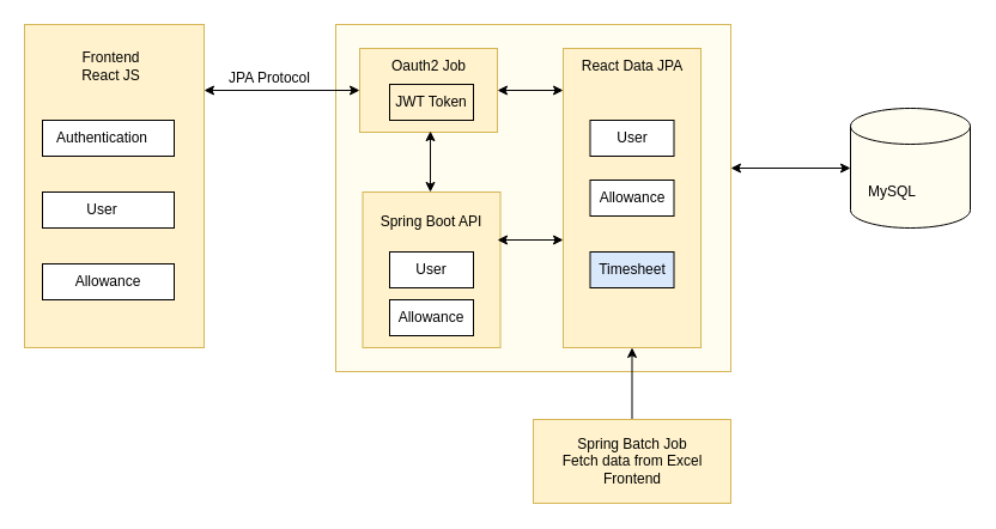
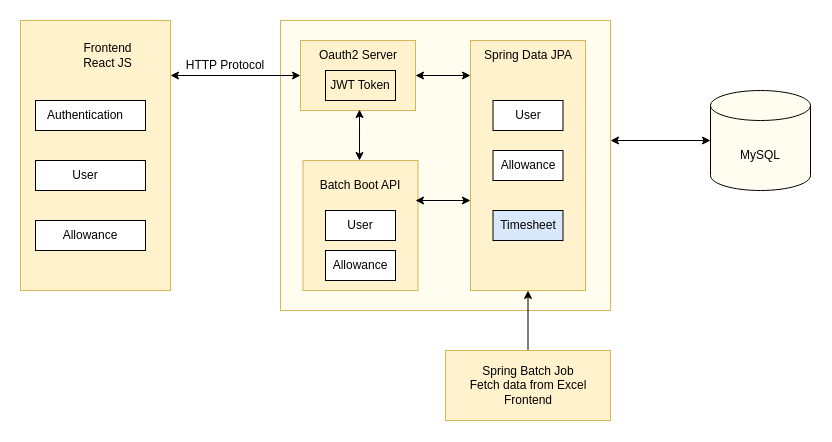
  <mxCell id="0" />
  <mxCell id="1" parent="0" />
  <mxCell id="2" value="" style="rounded=0;whiteSpace=wrap;html=1;fillColor=#FFFCF0;strokeColor=#d6b656;" vertex="1" parent="1"><mxGeometry x="280" y="20" width="330" height="290" as="geometry" /></mxCell>
  <mxCell id="3" value="" style="rounded=0;whiteSpace=wrap;html=1;fillColor=#fff2cc;strokeColor=#d6b656;" vertex="1" parent="1"><mxGeometry x="20" y="20" width="150" height="270" as="geometry" /></mxCell>
  <mxCell id="4" value="" style="rounded=0;whiteSpace=wrap;html=1;" vertex="1" parent="1"><mxGeometry x="35" y="100" width="110" height="30" as="geometry" /></mxCell>
  <mxCell id="5" value="Authentication" style="text;html=1;strokeColor=none;fillColor=none;align=center;verticalAlign=middle;whiteSpace=wrap;rounded=0;" vertex="1" parent="1"><mxGeometry x="55" y="100" width="60" height="30" as="geometry" /></mxCell>
  <mxCell id="6" value="" style="rounded=0;whiteSpace=wrap;html=1;" vertex="1" parent="1"><mxGeometry x="35" y="160" width="110" height="30" as="geometry" /></mxCell>
  <mxCell id="7" value="User" style="text;html=1;strokeColor=none;fillColor=none;align=center;verticalAlign=middle;whiteSpace=wrap;rounded=0;" vertex="1" parent="1"><mxGeometry x="55" y="160" width="60" height="30" as="geometry" /></mxCell>
  <mxCell id="8" value="" style="rounded=0;whiteSpace=wrap;html=1;" vertex="1" parent="1"><mxGeometry x="35" y="220" width="110" height="30" as="geometry" /></mxCell>
  <mxCell id="9" value="Allowance" style="text;html=1;strokeColor=none;fillColor=none;align=center;verticalAlign=middle;whiteSpace=wrap;rounded=0;" vertex="1" parent="1"><mxGeometry x="60" y="220" width="60" height="30" as="geometry" /></mxCell>
- <mxCell id="10" value="Frontend&lt;br&gt;React JS" style="text;html=1;strokeColor=none;fillColor=none;align=center;verticalAlign=middle;whiteSpace=wrap;rounded=0;" vertex="1" parent="1"><mxGeometry x="65" y="40" width="55" height="30" as="geometry" /></mxCell>
+ <mxCell id="10" value="Frontend&lt;br&gt;React JS" style="text;html=1;strokeColor=none;fillColor=none;align=center;verticalAlign=middle;whiteSpace=wrap;rounded=0;" vertex="1" parent="1"><mxGeometry x="80" y="40" width="55" height="30" as="geometry" /></mxCell>
  <mxCell id="11" value="" style="rounded=0;whiteSpace=wrap;html=1;fillColor=#fff2cc;strokeColor=#d6b656;" vertex="1" parent="1"><mxGeometry x="300" y="40" width="115" height="70" as="geometry" /></mxCell>
  <mxCell id="12" value="JWT Token" style="rounded=0;whiteSpace=wrap;html=1;fillColor=#fff2cc;" vertex="1" parent="1"><mxGeometry x="325" y="70" width="70" height="30" as="geometry" /></mxCell>
- <mxCell id="13" value="Oauth2 Job" style="text;html=1;strokeColor=none;fillColor=none;align=center;verticalAlign=middle;whiteSpace=wrap;rounded=0;" vertex="1" parent="1"><mxGeometry x="312.5" y="40" width="90" height="30" as="geometry" /></mxCell>
+ <mxCell id="13" value="Oauth2 Server" style="text;html=1;strokeColor=none;fillColor=none;align=center;verticalAlign=middle;whiteSpace=wrap;rounded=0;" vertex="1" parent="1"><mxGeometry x="312.5" y="40" width="90" height="30" as="geometry" /></mxCell>
  <mxCell id="14" value="" style="rounded=0;whiteSpace=wrap;html=1;fillColor=#fff2cc;strokeColor=#d6b656;" vertex="1" parent="1"><mxGeometry x="470" y="40" width="115" height="250" as="geometry" /></mxCell>
  <mxCell id="15" value="User" style="rounded=0;whiteSpace=wrap;html=1;" vertex="1" parent="1"><mxGeometry x="492.5" y="100" width="70" height="30" as="geometry" /></mxCell>
- <mxCell id="16" value="React Data JPA" style="text;html=1;strokeColor=none;fillColor=none;align=center;verticalAlign=middle;whiteSpace=wrap;rounded=0;" vertex="1" parent="1"><mxGeometry x="482.5" y="40" width="90" height="30" as="geometry" /></mxCell>
+ <mxCell id="16" value="Spring Data JPA" style="text;html=1;strokeColor=none;fillColor=none;align=center;verticalAlign=middle;whiteSpace=wrap;rounded=0;" vertex="1" parent="1"><mxGeometry x="482.5" y="40" width="90" height="30" as="geometry" /></mxCell>
  <mxCell id="17" value="Allowance&lt;span style=&quot;color: rgba(0 , 0 , 0 , 0) ; font-family: monospace ; font-size: 0px&quot;&gt;%3CmxGraphModel%3E%3Croot%3E%3CmxCell%20id%3D%220%22%2F%3E%3CmxCell%20id%3D%221%22%20parent%3D%220%22%2F%3E%3CmxCell%20id%3D%222%22%20value%3D%22User%22%20style%3D%22rounded%3D0%3BwhiteSpace%3Dwrap%3Bhtml%3D1%3B%22%20vertex%3D%221%22%20parent%3D%221%22%3E%3CmxGeometry%20x%3D%22502.5%22%20y%3D%22160%22%20width%3D%2270%22%20height%3D%2230%22%20as%3D%22geometry%22%2F%3E%3C%2FmxCell%3E%3C%2Froot%3E%3C%2FmxGraphModel%3E&lt;/span&gt;" style="rounded=0;whiteSpace=wrap;html=1;" vertex="1" parent="1"><mxGeometry x="492.5" y="150" width="70" height="30" as="geometry" /></mxCell>
  <mxCell id="18" value="Timesheet" style="rounded=0;whiteSpace=wrap;html=1;fillColor=#dae8fc;" vertex="1" parent="1"><mxGeometry x="492.5" y="210" width="70" height="30" as="geometry" /></mxCell>
  <mxCell id="19" value="" style="rounded=0;whiteSpace=wrap;html=1;fillColor=#fff2cc;strokeColor=#d6b656;" vertex="1" parent="1"><mxGeometry x="302.5" y="160" width="115" height="130" as="geometry" /></mxCell>
  <mxCell id="20" value="User" style="rounded=0;whiteSpace=wrap;html=1;" vertex="1" parent="1"><mxGeometry x="325" y="210" width="70" height="30" as="geometry" /></mxCell>
- <mxCell id="21" value="Spring Boot API" style="text;html=1;strokeColor=none;fillColor=none;align=center;verticalAlign=middle;whiteSpace=wrap;rounded=0;" vertex="1" parent="1"><mxGeometry x="315" y="170" width="90" height="30" as="geometry" /></mxCell>
+ <mxCell id="21" value="Batch Boot API" style="text;html=1;strokeColor=none;fillColor=none;align=center;verticalAlign=middle;whiteSpace=wrap;rounded=0;" vertex="1" parent="1"><mxGeometry x="315" y="170" width="90" height="30" as="geometry" /></mxCell>
  <mxCell id="22" value="Allowance" style="rounded=0;whiteSpace=wrap;html=1;" vertex="1" parent="1"><mxGeometry x="325" y="250" width="70" height="30" as="geometry" /></mxCell>
  <mxCell id="23" value="" style="endArrow=classic;startArrow=classic;html=1;rounded=0;entryX=0;entryY=0.5;entryDx=0;entryDy=0;" edge="1" parent="1" target="11"><mxGeometry width="50" height="50" relative="1" as="geometry"><mxPoint x="170" y="75" as="sourcePoint" /><mxPoint x="440" y="150" as="targetPoint" /></mxGeometry></mxCell>
  <mxCell id="24" value="" style="endArrow=classic;startArrow=classic;html=1;rounded=0;entryX=0.635;entryY=0.986;entryDx=0;entryDy=0;entryPerimeter=0;" edge="1" parent="1"><mxGeometry width="50" height="50" relative="1" as="geometry"><mxPoint x="359" y="160" as="sourcePoint" /><mxPoint x="359.025" y="109.02" as="targetPoint" /></mxGeometry></mxCell>
  <mxCell id="25" value="" style="endArrow=classic;startArrow=classic;html=1;rounded=0;entryX=1;entryY=0.5;entryDx=0;entryDy=0;" edge="1" parent="1" target="11"><mxGeometry width="50" height="50" relative="1" as="geometry"><mxPoint x="470" y="75" as="sourcePoint" /><mxPoint x="369.025" y="119.02" as="targetPoint" /></mxGeometry></mxCell>
  <mxCell id="26" value="" style="endArrow=classic;startArrow=classic;html=1;rounded=0;entryX=1;entryY=0.5;entryDx=0;entryDy=0;" edge="1" parent="1"><mxGeometry width="50" height="50" relative="1" as="geometry"><mxPoint x="470" y="200" as="sourcePoint" /><mxPoint x="415" y="200" as="targetPoint" /></mxGeometry></mxCell>
  <mxCell id="27" style="edgeStyle=orthogonalEdgeStyle;rounded=0;orthogonalLoop=1;jettySize=auto;html=1;exitX=0.5;exitY=0;exitDx=0;exitDy=0;entryX=0.5;entryY=1;entryDx=0;entryDy=0;" edge="1" parent="1" source="28" target="14"><mxGeometry relative="1" as="geometry" /></mxCell>
  <mxCell id="28" value="" style="rounded=0;whiteSpace=wrap;html=1;fillColor=#fff2cc;strokeColor=#d6b656;" vertex="1" parent="1"><mxGeometry x="445" y="350" width="165" height="70" as="geometry" /></mxCell>
  <mxCell id="29" value="Spring Batch Job&lt;br&gt;Fetch data from Excel Frontend" style="text;html=1;strokeColor=none;fillColor=none;align=center;verticalAlign=middle;whiteSpace=wrap;rounded=0;" vertex="1" parent="1"><mxGeometry x="448.75" y="360" width="157.5" height="50" as="geometry" /></mxCell>
  <mxCell id="30" value="" style="shape=cylinder3;whiteSpace=wrap;html=1;boundedLbl=1;backgroundOutline=1;size=15;fillColor=#FFFCF0;" vertex="1" parent="1"><mxGeometry x="710" y="90" width="100" height="100" as="geometry" /></mxCell>
- <mxCell id="31" value="MySQL" style="text;html=1;strokeColor=none;fillColor=none;align=center;verticalAlign=middle;whiteSpace=wrap;rounded=0;" vertex="1" parent="1"><mxGeometry x="715" y="145" width="60" height="30" as="geometry" /></mxCell>
+ <mxCell id="31" value="MySQL" style="text;html=1;strokeColor=none;fillColor=none;align=center;verticalAlign=middle;whiteSpace=wrap;rounded=0;" vertex="1" parent="1"><mxGeometry x="730" y="140" width="60" height="30" as="geometry" /></mxCell>
  <mxCell id="32" value="" style="endArrow=classic;startArrow=classic;html=1;rounded=0;" edge="1" parent="1" target="30"><mxGeometry width="50" height="50" relative="1" as="geometry"><mxPoint x="610" y="140" as="sourcePoint" /><mxPoint x="440" y="180" as="targetPoint" /></mxGeometry></mxCell>
- <mxCell id="33" value="JPA Protocol" style="text;html=1;strokeColor=none;fillColor=none;align=center;verticalAlign=middle;whiteSpace=wrap;rounded=0;" vertex="1" parent="1"><mxGeometry x="180" y="50" width="90" height="30" as="geometry" /></mxCell>
+ <mxCell id="33" value="HTTP Protocol" style="text;html=1;strokeColor=none;fillColor=none;align=center;verticalAlign=middle;whiteSpace=wrap;rounded=0;" vertex="1" parent="1"><mxGeometry x="180" y="50" width="90" height="30" as="geometry" /></mxCell>
